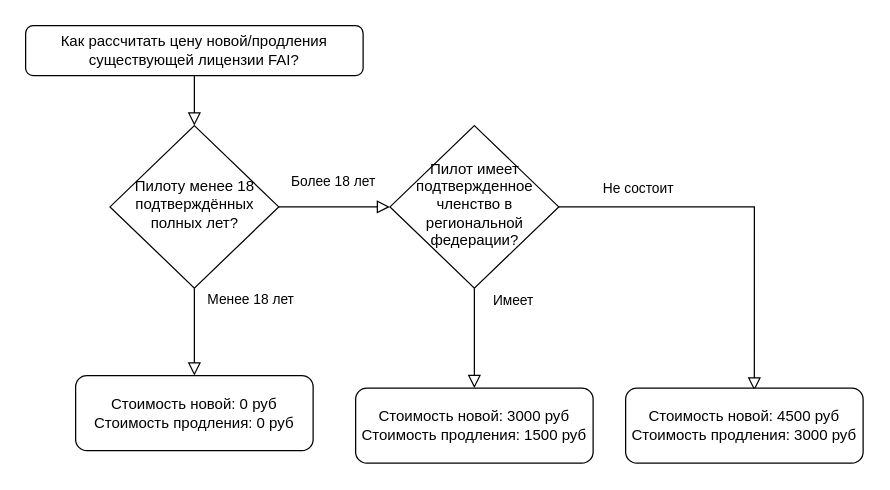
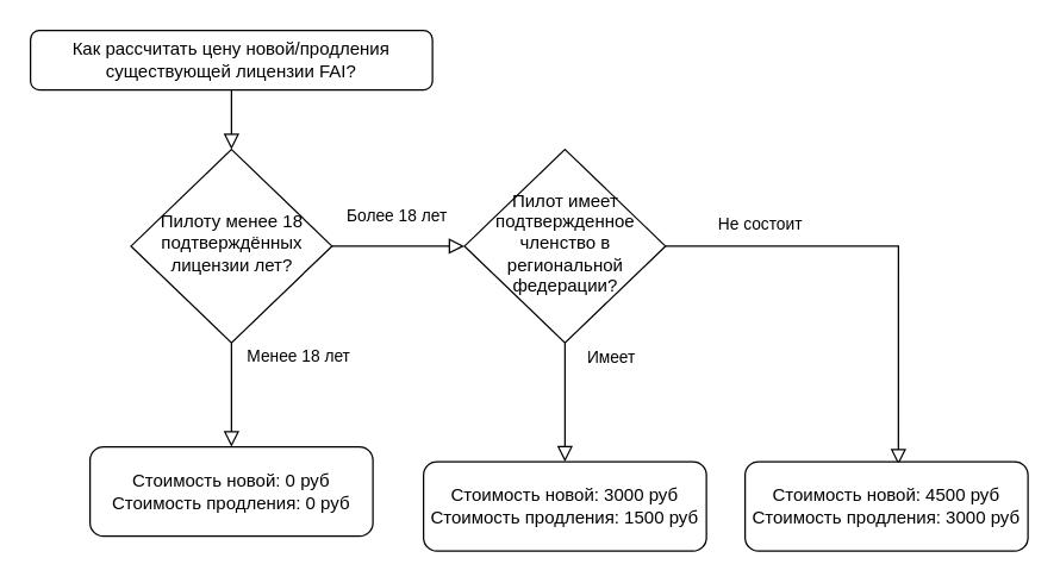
  <mxCell id="0" />
  <mxCell id="1" parent="0" />
  <mxCell id="2" value="" style="rounded=0;html=1;jettySize=auto;orthogonalLoop=1;fontSize=11;endArrow=block;endFill=0;endSize=8;strokeWidth=1;shadow=0;labelBackgroundColor=none;edgeStyle=orthogonalEdgeStyle;" parent="1" source="3" target="6" edge="1"><mxGeometry relative="1" as="geometry" /></mxCell>
  <mxCell id="3" value="Как рассчитать цену новой/продления существующей лицензии&amp;nbsp;FAI?" style="rounded=1;whiteSpace=wrap;html=1;fontSize=12;glass=0;strokeWidth=1;shadow=0;" parent="1" vertex="1"><mxGeometry x="20" y="20" width="270" height="40" as="geometry" /></mxCell>
  <mxCell id="4" value="Менее 18 лет" style="edgeStyle=orthogonalEdgeStyle;shape=connector;rounded=0;orthogonalLoop=1;jettySize=auto;html=1;exitX=0.5;exitY=1;exitDx=0;exitDy=0;entryX=0.5;entryY=0;entryDx=0;entryDy=0;shadow=0;labelBackgroundColor=none;fontFamily=Helvetica;fontSize=11;fontColor=default;endArrow=block;endFill=0;endSize=8;strokeColor=default;strokeWidth=1;" edge="1" parent="1" source="6" target="7"><mxGeometry x="-0.75" y="45" relative="1" as="geometry"><mxPoint x="220" y="300" as="targetPoint" /><mxPoint as="offset" /></mxGeometry></mxCell>
  <mxCell id="5" value="Более 18 лет" style="edgeStyle=orthogonalEdgeStyle;shape=connector;rounded=0;orthogonalLoop=1;jettySize=auto;html=1;exitX=1;exitY=0.5;exitDx=0;exitDy=0;shadow=0;labelBackgroundColor=none;fontFamily=Helvetica;fontSize=11;fontColor=default;endArrow=block;endFill=0;endSize=8;strokeColor=default;strokeWidth=1;entryX=0;entryY=0.5;entryDx=0;entryDy=0;" edge="1" parent="1" source="6" target="10"><mxGeometry x="-0.026" y="20" relative="1" as="geometry"><mxPoint x="320" y="140" as="targetPoint" /><mxPoint as="offset" /></mxGeometry></mxCell>
- <mxCell id="6" value="Пилоту менее 18 подтверждённых полных лет?" style="rhombus;whiteSpace=wrap;html=1;shadow=0;fontFamily=Helvetica;fontSize=12;align=center;strokeWidth=1;spacing=6;spacingTop=-4;" parent="1" vertex="1"><mxGeometry x="87.5" y="100" width="135" height="130" as="geometry" /></mxCell>
+ <mxCell id="6" value="Пилоту менее 18 подтверждённых лицензии лет?" style="rhombus;whiteSpace=wrap;html=1;shadow=0;fontFamily=Helvetica;fontSize=12;align=center;strokeWidth=1;spacing=6;spacingTop=-4;" parent="1" vertex="1"><mxGeometry x="87.5" y="100" width="135" height="130" as="geometry" /></mxCell>
  <mxCell id="7" value="Стоимость новой: 0 руб&lt;br&gt;Стоимость продления: 0 руб" style="rounded=1;whiteSpace=wrap;html=1;fontSize=12;glass=0;strokeWidth=1;shadow=0;" parent="1" vertex="1"><mxGeometry x="60" y="300" width="190" height="60" as="geometry" /></mxCell>
  <mxCell id="8" value="Имеет" style="edgeStyle=orthogonalEdgeStyle;shape=connector;rounded=0;orthogonalLoop=1;jettySize=auto;html=1;entryX=0.5;entryY=0;entryDx=0;entryDy=0;shadow=0;labelBackgroundColor=none;fontFamily=Helvetica;fontSize=11;fontColor=default;endArrow=block;endFill=0;endSize=8;strokeColor=default;strokeWidth=1;" edge="1" parent="1" source="10" target="11"><mxGeometry x="-0.75" y="31" relative="1" as="geometry"><mxPoint as="offset" /></mxGeometry></mxCell>
  <mxCell id="9" value="Не состоит" style="edgeStyle=orthogonalEdgeStyle;shape=connector;rounded=0;orthogonalLoop=1;jettySize=auto;html=1;entryX=0.542;entryY=0.033;entryDx=0;entryDy=0;shadow=0;labelBackgroundColor=none;fontFamily=Helvetica;fontSize=11;fontColor=default;endArrow=block;endFill=0;endSize=8;strokeColor=default;strokeWidth=1;entryPerimeter=0;" edge="1" parent="1" source="10" target="12"><mxGeometry x="-0.582" y="15" relative="1" as="geometry"><mxPoint x="550" y="165" as="targetPoint" /><mxPoint as="offset" /></mxGeometry></mxCell>
  <mxCell id="10" value="Пилот имеет подтвержденное членство в региональной федерации?" style="rhombus;whiteSpace=wrap;html=1;shadow=0;fontFamily=Helvetica;fontSize=12;align=center;strokeWidth=1;spacing=6;spacingTop=-4;" vertex="1" parent="1"><mxGeometry x="311.5" y="100" width="135" height="130" as="geometry" /></mxCell>
  <mxCell id="11" value="Стоимость новой: 3000 руб&lt;br&gt;Стоимость продления: 1500 руб" style="rounded=1;whiteSpace=wrap;html=1;fontSize=12;glass=0;strokeWidth=1;shadow=0;" vertex="1" parent="1"><mxGeometry x="284" y="310" width="190" height="60" as="geometry" /></mxCell>
  <mxCell id="12" value="Стоимость новой: 4500 руб&lt;br&gt;Стоимость продления: 3000 руб" style="rounded=1;whiteSpace=wrap;html=1;fontSize=12;glass=0;strokeWidth=1;shadow=0;" vertex="1" parent="1"><mxGeometry x="500" y="310" width="190" height="60" as="geometry" /></mxCell>
